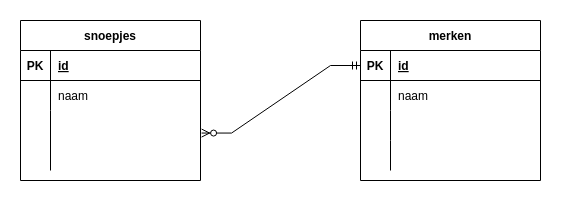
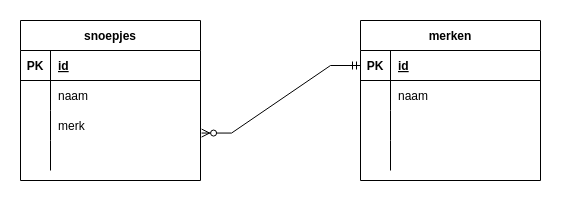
  <mxCell id="0" />
  <mxCell id="1" parent="0" />
  <mxCell id="2" value="snoepjes" style="shape=table;startSize=30;container=1;collapsible=1;childLayout=tableLayout;fixedRows=1;rowLines=0;fontStyle=1;align=center;resizeLast=1;" vertex="1" parent="1"><mxGeometry x="20" y="20" width="180" height="160" as="geometry" /></mxCell>
  <mxCell id="3" value="" style="shape=partialRectangle;collapsible=0;dropTarget=0;pointerEvents=0;fillColor=none;top=0;left=0;bottom=1;right=0;points=[[0,0.5],[1,0.5]];portConstraint=eastwest;" vertex="1" parent="2"><mxGeometry y="30" width="180" height="30" as="geometry" /></mxCell>
  <mxCell id="4" value="PK" style="shape=partialRectangle;connectable=0;fillColor=none;top=0;left=0;bottom=0;right=0;fontStyle=1;overflow=hidden;" vertex="1" parent="3"><mxGeometry width="30" height="30" as="geometry"><mxRectangle width="30" height="30" as="alternateBounds" /></mxGeometry></mxCell>
  <mxCell id="5" value="id" style="shape=partialRectangle;connectable=0;fillColor=none;top=0;left=0;bottom=0;right=0;align=left;spacingLeft=6;fontStyle=5;overflow=hidden;" vertex="1" parent="3"><mxGeometry x="30" width="150" height="30" as="geometry"><mxRectangle width="150" height="30" as="alternateBounds" /></mxGeometry></mxCell>
  <mxCell id="6" value="" style="shape=partialRectangle;collapsible=0;dropTarget=0;pointerEvents=0;fillColor=none;top=0;left=0;bottom=0;right=0;points=[[0,0.5],[1,0.5]];portConstraint=eastwest;" vertex="1" parent="2"><mxGeometry y="60" width="180" height="30" as="geometry" /></mxCell>
  <mxCell id="7" value="" style="shape=partialRectangle;connectable=0;fillColor=none;top=0;left=0;bottom=0;right=0;editable=1;overflow=hidden;" vertex="1" parent="6"><mxGeometry width="30" height="30" as="geometry"><mxRectangle width="30" height="30" as="alternateBounds" /></mxGeometry></mxCell>
  <mxCell id="8" value="naam" style="shape=partialRectangle;connectable=0;fillColor=none;top=0;left=0;bottom=0;right=0;align=left;spacingLeft=6;overflow=hidden;" vertex="1" parent="6"><mxGeometry x="30" width="150" height="30" as="geometry"><mxRectangle width="150" height="30" as="alternateBounds" /></mxGeometry></mxCell>
  <mxCell id="9" value="" style="shape=partialRectangle;collapsible=0;dropTarget=0;pointerEvents=0;fillColor=none;top=0;left=0;bottom=0;right=0;points=[[0,0.5],[1,0.5]];portConstraint=eastwest;" vertex="1" parent="2"><mxGeometry y="90" width="180" height="30" as="geometry" /></mxCell>
  <mxCell id="10" value="" style="shape=partialRectangle;connectable=0;fillColor=none;top=0;left=0;bottom=0;right=0;editable=1;overflow=hidden;" vertex="1" parent="9"><mxGeometry width="30" height="30" as="geometry"><mxRectangle width="30" height="30" as="alternateBounds" /></mxGeometry></mxCell>
+ <mxCell id="11" value="merk" style="shape=partialRectangle;connectable=0;fillColor=none;top=0;left=0;bottom=0;right=0;align=left;spacingLeft=6;overflow=hidden;" vertex="1" parent="9"><mxGeometry x="30" width="150" height="30" as="geometry"><mxRectangle width="150" height="30" as="alternateBounds" /></mxGeometry></mxCell>
  <mxCell id="12" value="" style="shape=partialRectangle;collapsible=0;dropTarget=0;pointerEvents=0;fillColor=none;top=0;left=0;bottom=0;right=0;points=[[0,0.5],[1,0.5]];portConstraint=eastwest;" vertex="1" parent="2"><mxGeometry y="120" width="180" height="30" as="geometry" /></mxCell>
  <mxCell id="13" value="" style="shape=partialRectangle;connectable=0;fillColor=none;top=0;left=0;bottom=0;right=0;editable=1;overflow=hidden;" vertex="1" parent="12"><mxGeometry width="30" height="30" as="geometry"><mxRectangle width="30" height="30" as="alternateBounds" /></mxGeometry></mxCell>
  <mxCell id="14" value="" style="shape=partialRectangle;connectable=0;fillColor=none;top=0;left=0;bottom=0;right=0;align=left;spacingLeft=6;overflow=hidden;" vertex="1" parent="12"><mxGeometry x="30" width="150" height="30" as="geometry"><mxRectangle width="150" height="30" as="alternateBounds" /></mxGeometry></mxCell>
  <mxCell id="15" value="merken" style="shape=table;startSize=30;container=1;collapsible=1;childLayout=tableLayout;fixedRows=1;rowLines=0;fontStyle=1;align=center;resizeLast=1;" vertex="1" parent="1"><mxGeometry x="360" y="20" width="180" height="160" as="geometry" /></mxCell>
  <mxCell id="16" value="" style="shape=partialRectangle;collapsible=0;dropTarget=0;pointerEvents=0;fillColor=none;top=0;left=0;bottom=1;right=0;points=[[0,0.5],[1,0.5]];portConstraint=eastwest;" vertex="1" parent="15"><mxGeometry y="30" width="180" height="30" as="geometry" /></mxCell>
  <mxCell id="17" value="PK" style="shape=partialRectangle;connectable=0;fillColor=none;top=0;left=0;bottom=0;right=0;fontStyle=1;overflow=hidden;" vertex="1" parent="16"><mxGeometry width="30" height="30" as="geometry"><mxRectangle width="30" height="30" as="alternateBounds" /></mxGeometry></mxCell>
  <mxCell id="18" value="id" style="shape=partialRectangle;connectable=0;fillColor=none;top=0;left=0;bottom=0;right=0;align=left;spacingLeft=6;fontStyle=5;overflow=hidden;" vertex="1" parent="16"><mxGeometry x="30" width="150" height="30" as="geometry"><mxRectangle width="150" height="30" as="alternateBounds" /></mxGeometry></mxCell>
  <mxCell id="19" value="" style="shape=partialRectangle;collapsible=0;dropTarget=0;pointerEvents=0;fillColor=none;top=0;left=0;bottom=0;right=0;points=[[0,0.5],[1,0.5]];portConstraint=eastwest;" vertex="1" parent="15"><mxGeometry y="60" width="180" height="30" as="geometry" /></mxCell>
  <mxCell id="20" value="" style="shape=partialRectangle;connectable=0;fillColor=none;top=0;left=0;bottom=0;right=0;editable=1;overflow=hidden;" vertex="1" parent="19"><mxGeometry width="30" height="30" as="geometry"><mxRectangle width="30" height="30" as="alternateBounds" /></mxGeometry></mxCell>
  <mxCell id="21" value="naam" style="shape=partialRectangle;connectable=0;fillColor=none;top=0;left=0;bottom=0;right=0;align=left;spacingLeft=6;overflow=hidden;" vertex="1" parent="19"><mxGeometry x="30" width="150" height="30" as="geometry"><mxRectangle width="150" height="30" as="alternateBounds" /></mxGeometry></mxCell>
  <mxCell id="22" value="" style="shape=partialRectangle;collapsible=0;dropTarget=0;pointerEvents=0;fillColor=none;top=0;left=0;bottom=0;right=0;points=[[0,0.5],[1,0.5]];portConstraint=eastwest;" vertex="1" parent="15"><mxGeometry y="90" width="180" height="30" as="geometry" /></mxCell>
  <mxCell id="23" value="" style="shape=partialRectangle;connectable=0;fillColor=none;top=0;left=0;bottom=0;right=0;editable=1;overflow=hidden;" vertex="1" parent="22"><mxGeometry width="30" height="30" as="geometry"><mxRectangle width="30" height="30" as="alternateBounds" /></mxGeometry></mxCell>
  <mxCell id="24" value="" style="shape=partialRectangle;connectable=0;fillColor=none;top=0;left=0;bottom=0;right=0;align=left;spacingLeft=6;overflow=hidden;" vertex="1" parent="22"><mxGeometry x="30" width="150" height="30" as="geometry"><mxRectangle width="150" height="30" as="alternateBounds" /></mxGeometry></mxCell>
  <mxCell id="25" value="" style="shape=partialRectangle;collapsible=0;dropTarget=0;pointerEvents=0;fillColor=none;top=0;left=0;bottom=0;right=0;points=[[0,0.5],[1,0.5]];portConstraint=eastwest;" vertex="1" parent="15"><mxGeometry y="120" width="180" height="30" as="geometry" /></mxCell>
  <mxCell id="26" value="" style="shape=partialRectangle;connectable=0;fillColor=none;top=0;left=0;bottom=0;right=0;editable=1;overflow=hidden;" vertex="1" parent="25"><mxGeometry width="30" height="30" as="geometry"><mxRectangle width="30" height="30" as="alternateBounds" /></mxGeometry></mxCell>
  <mxCell id="27" value="" style="shape=partialRectangle;connectable=0;fillColor=none;top=0;left=0;bottom=0;right=0;align=left;spacingLeft=6;overflow=hidden;" vertex="1" parent="25"><mxGeometry x="30" width="150" height="30" as="geometry"><mxRectangle width="150" height="30" as="alternateBounds" /></mxGeometry></mxCell>
  <mxCell id="28" value="" style="edgeStyle=entityRelationEdgeStyle;fontSize=12;html=1;endArrow=ERzeroToMany;startArrow=ERmandOne;rounded=0;exitX=0;exitY=0.5;exitDx=0;exitDy=0;entryX=1.006;entryY=0.752;entryDx=0;entryDy=0;entryPerimeter=0;" edge="1" parent="1" source="16" target="9"><mxGeometry width="100" height="100" relative="1" as="geometry"><mxPoint x="230" y="320" as="sourcePoint" /><mxPoint x="330" y="220" as="targetPoint" /></mxGeometry></mxCell>
